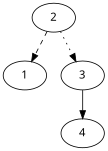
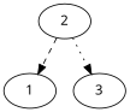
  digraph {
    fontname="Noto Sans"
    node [fontname="Noto Sans"]
    edge [fontname="Noto Sans"]
    2
    1
    3
-   4
    2 -> 1 [style=dashed]
    2 -> 3 [style=dotted]
-   3 -> 4 [style=dashdot]
  }
